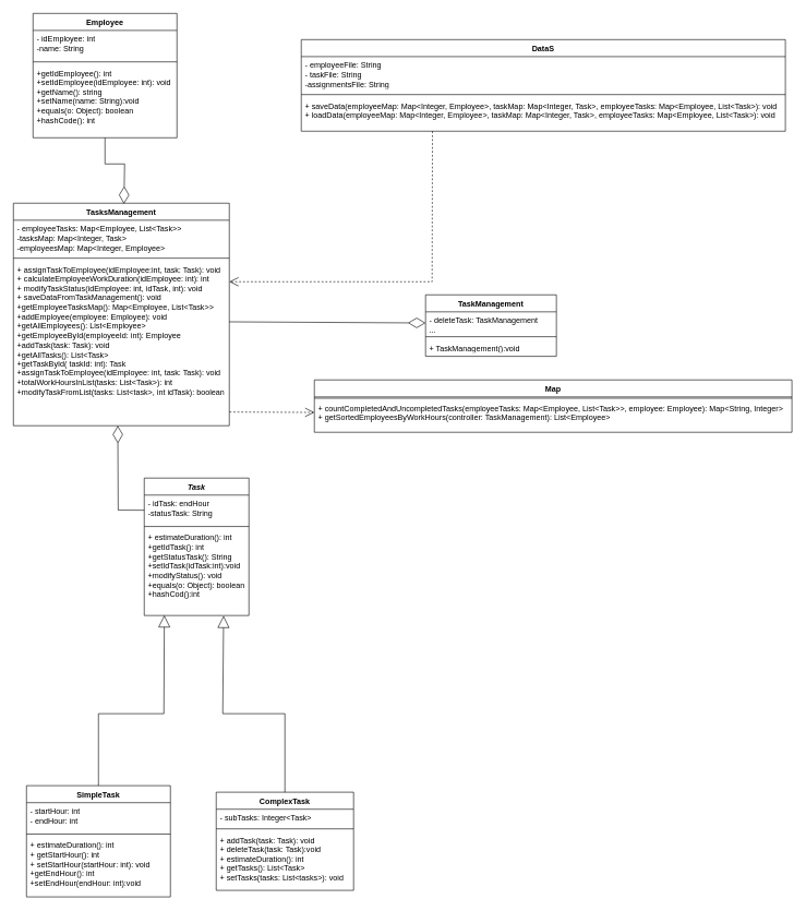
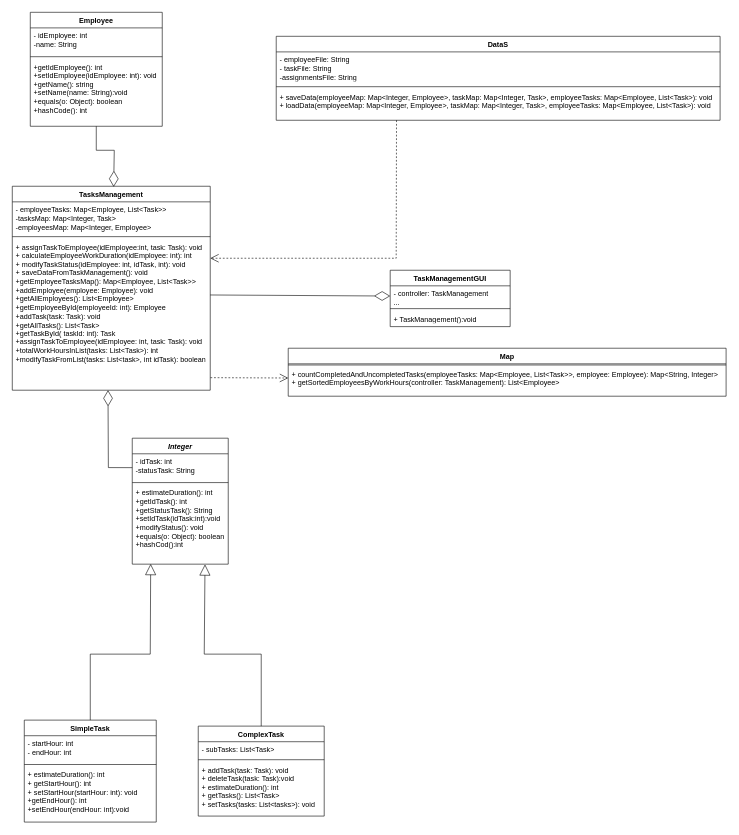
  <mxCell id="0" />
  <mxCell id="1" parent="0" />
  <mxCell id="2" value="Employee" style="swimlane;fontStyle=1;align=center;verticalAlign=top;childLayout=stackLayout;horizontal=1;startSize=26;horizontalStack=0;resizeParent=1;resizeParentMax=0;resizeLast=0;collapsible=1;marginBottom=0;whiteSpace=wrap;html=1;" parent="1" vertex="1"><mxGeometry x="50" y="20" width="220" height="190" as="geometry" /></mxCell>
  <mxCell id="3" value="- idEmployee: int&lt;div&gt;-name: String&lt;/div&gt;" style="text;strokeColor=none;fillColor=none;align=left;verticalAlign=top;spacingLeft=4;spacingRight=4;overflow=hidden;rotatable=0;points=[[0,0.5],[1,0.5]];portConstraint=eastwest;whiteSpace=wrap;html=1;" parent="2" vertex="1"><mxGeometry y="26" width="220" height="44" as="geometry" /></mxCell>
  <mxCell id="4" value="" style="line;strokeWidth=1;fillColor=none;align=left;verticalAlign=middle;spacingTop=-1;spacingLeft=3;spacingRight=3;rotatable=0;labelPosition=right;points=[];portConstraint=eastwest;strokeColor=inherit;" parent="2" vertex="1"><mxGeometry y="70" width="220" height="8" as="geometry" /></mxCell>
  <mxCell id="5" value="+getIdEmployee(): int&lt;div&gt;+setIdEmployee(idEmployee: int): void&lt;/div&gt;&lt;div&gt;+getName(): string&lt;br&gt;+setName(name: String):void&lt;/div&gt;&lt;div&gt;+equals(o: Object): boolean&lt;/div&gt;&lt;div&gt;+hashCode(): int&lt;/div&gt;" style="text;strokeColor=none;fillColor=none;align=left;verticalAlign=top;spacingLeft=4;spacingRight=4;overflow=hidden;rotatable=0;points=[[0,0.5],[1,0.5]];portConstraint=eastwest;whiteSpace=wrap;html=1;" parent="2" vertex="1"><mxGeometry y="78" width="220" height="112" as="geometry" /></mxCell>
  <mxCell id="6" value="TasksManagement" style="swimlane;fontStyle=1;align=center;verticalAlign=top;childLayout=stackLayout;horizontal=1;startSize=26;horizontalStack=0;resizeParent=1;resizeParentMax=0;resizeLast=0;collapsible=1;marginBottom=0;whiteSpace=wrap;html=1;" parent="1" vertex="1"><mxGeometry x="20" y="310" width="330" height="340" as="geometry" /></mxCell>
  <mxCell id="7" value="- employeeTasks: Map&amp;lt;Employee, List&amp;lt;Task&amp;gt;&amp;gt;&lt;div&gt;-tasksMap: Map&amp;lt;Integer, Task&amp;gt;&lt;/div&gt;&lt;div&gt;-employeesMap: Map&amp;lt;Integer, Employee&amp;gt;&lt;/div&gt;&lt;div&gt;&lt;br&gt;&lt;/div&gt;" style="text;strokeColor=none;fillColor=none;align=left;verticalAlign=top;spacingLeft=4;spacingRight=4;overflow=hidden;rotatable=0;points=[[0,0.5],[1,0.5]];portConstraint=eastwest;whiteSpace=wrap;html=1;" parent="6" vertex="1"><mxGeometry y="26" width="330" height="54" as="geometry" /></mxCell>
  <mxCell id="8" value="" style="line;strokeWidth=1;fillColor=none;align=left;verticalAlign=middle;spacingTop=-1;spacingLeft=3;spacingRight=3;rotatable=0;labelPosition=right;points=[];portConstraint=eastwest;strokeColor=inherit;" parent="6" vertex="1"><mxGeometry y="80" width="330" height="8" as="geometry" /></mxCell>
  <mxCell id="9" value="+ assignTaskToEmployee(idEmployee:int, task: Task): void&lt;div&gt;+ calculateEmployeeWorkDuration(idEmployee: int): int&lt;/div&gt;&lt;div&gt;+ modifyTaskStatus(idEmployee: int, idTask, int): void&lt;/div&gt;&lt;div&gt;+ saveDataFromTaskManagement(): void&lt;/div&gt;&lt;div&gt;+getEmployeeTasksMap(): Map&amp;lt;Employee, List&amp;lt;Task&amp;gt;&amp;gt;&lt;/div&gt;&lt;div&gt;+addEmployee(employee: Employee): void&lt;/div&gt;&lt;div&gt;+getAllEmployees(): List&amp;lt;Employee&amp;gt;&lt;/div&gt;&lt;div&gt;+getEmployeeById(employeeId: int): Employee&lt;/div&gt;&lt;div&gt;+addTask(task: Task): void&lt;/div&gt;&lt;div&gt;+getAllTasks(): List&amp;lt;Task&amp;gt;&lt;/div&gt;&lt;div&gt;+getTaskById( taskId: int): Task&lt;/div&gt;&lt;div&gt;+assignTaskToEmployee(idEmployee: int, task: Task): void&lt;/div&gt;&lt;div&gt;+totalWorkHoursInList(tasks: List&amp;lt;Task&amp;gt;): int&lt;/div&gt;&lt;div&gt;+modifyTaskFromList(tasks: List&amp;lt;task&amp;gt;, int idTask): boolean&lt;/div&gt;&lt;div&gt;&lt;br&gt;&lt;/div&gt;&lt;div&gt;&lt;br&gt;&lt;/div&gt;" style="text;strokeColor=none;fillColor=none;align=left;verticalAlign=top;spacingLeft=4;spacingRight=4;overflow=hidden;rotatable=0;points=[[0,0.5],[1,0.5]];portConstraint=eastwest;whiteSpace=wrap;html=1;" parent="6" vertex="1"><mxGeometry y="88" width="330" height="252" as="geometry" /></mxCell>
- <mxCell id="10" value="&lt;i&gt;Task&lt;/i&gt;" style="swimlane;fontStyle=1;align=center;verticalAlign=top;childLayout=stackLayout;horizontal=1;startSize=26;horizontalStack=0;resizeParent=1;resizeParentMax=0;resizeLast=0;collapsible=1;marginBottom=0;whiteSpace=wrap;html=1;" parent="1" vertex="1"><mxGeometry x="220" y="730" width="160" height="210" as="geometry" /></mxCell>
- <mxCell id="11" value="- idTask: endHour&lt;div&gt;-statusTask: String&lt;/div&gt;&lt;div&gt;&lt;br&gt;&lt;/div&gt;" style="text;strokeColor=none;fillColor=none;align=left;verticalAlign=top;spacingLeft=4;spacingRight=4;overflow=hidden;rotatable=0;points=[[0,0.5],[1,0.5]];portConstraint=eastwest;whiteSpace=wrap;html=1;" parent="10" vertex="1"><mxGeometry y="26" width="160" height="44" as="geometry" /></mxCell>
+ <mxCell id="10" value="&lt;i&gt;Integer&lt;/i&gt;" style="swimlane;fontStyle=1;align=center;verticalAlign=top;childLayout=stackLayout;horizontal=1;startSize=26;horizontalStack=0;resizeParent=1;resizeParentMax=0;resizeLast=0;collapsible=1;marginBottom=0;whiteSpace=wrap;html=1;" parent="1" vertex="1"><mxGeometry x="220" y="730" width="160" height="210" as="geometry" /></mxCell>
+ <mxCell id="11" value="- idTask: int&lt;div&gt;-statusTask: String&lt;/div&gt;&lt;div&gt;&lt;br&gt;&lt;/div&gt;" style="text;strokeColor=none;fillColor=none;align=left;verticalAlign=top;spacingLeft=4;spacingRight=4;overflow=hidden;rotatable=0;points=[[0,0.5],[1,0.5]];portConstraint=eastwest;whiteSpace=wrap;html=1;" parent="10" vertex="1"><mxGeometry y="26" width="160" height="44" as="geometry" /></mxCell>
  <mxCell id="12" value="" style="line;strokeWidth=1;fillColor=none;align=left;verticalAlign=middle;spacingTop=-1;spacingLeft=3;spacingRight=3;rotatable=0;labelPosition=right;points=[];portConstraint=eastwest;strokeColor=inherit;" parent="10" vertex="1"><mxGeometry y="70" width="160" height="8" as="geometry" /></mxCell>
  <mxCell id="13" value="+ estimateDuration(): int&lt;div&gt;+getIdTask(): int&lt;/div&gt;&lt;div&gt;+getStatusTask(): String&lt;/div&gt;&lt;div&gt;+setIdTask(idTask:int):void&lt;/div&gt;&lt;div&gt;+modifyStatus(): void&lt;/div&gt;&lt;div&gt;+equals(o: Object): boolean&lt;/div&gt;&lt;div&gt;+hashCod():int&lt;/div&gt;" style="text;strokeColor=none;fillColor=none;align=left;verticalAlign=top;spacingLeft=4;spacingRight=4;overflow=hidden;rotatable=0;points=[[0,0.5],[1,0.5]];portConstraint=eastwest;whiteSpace=wrap;html=1;" parent="10" vertex="1"><mxGeometry y="78" width="160" height="132" as="geometry" /></mxCell>
  <mxCell id="14" value="SimpleTask" style="swimlane;fontStyle=1;align=center;verticalAlign=top;childLayout=stackLayout;horizontal=1;startSize=26;horizontalStack=0;resizeParent=1;resizeParentMax=0;resizeLast=0;collapsible=1;marginBottom=0;whiteSpace=wrap;html=1;" parent="1" vertex="1"><mxGeometry x="40" y="1200" width="220" height="170" as="geometry" /></mxCell>
  <mxCell id="15" value="- startHour: int&lt;div&gt;- endHour: int&lt;/div&gt;" style="text;strokeColor=none;fillColor=none;align=left;verticalAlign=top;spacingLeft=4;spacingRight=4;overflow=hidden;rotatable=0;points=[[0,0.5],[1,0.5]];portConstraint=eastwest;whiteSpace=wrap;html=1;" parent="14" vertex="1"><mxGeometry y="26" width="220" height="44" as="geometry" /></mxCell>
  <mxCell id="16" value="" style="line;strokeWidth=1;fillColor=none;align=left;verticalAlign=middle;spacingTop=-1;spacingLeft=3;spacingRight=3;rotatable=0;labelPosition=right;points=[];portConstraint=eastwest;strokeColor=inherit;" parent="14" vertex="1"><mxGeometry y="70" width="220" height="8" as="geometry" /></mxCell>
  <mxCell id="17" value="+ estimateDuration(): int&lt;div&gt;+ getStartHour(): int&lt;/div&gt;&lt;div&gt;+ setStartHour(startHour: int): void&lt;/div&gt;&lt;div&gt;+getEndHour(): int&lt;/div&gt;&lt;div&gt;+setEndHour(endHour: int):void&lt;/div&gt;" style="text;strokeColor=none;fillColor=none;align=left;verticalAlign=top;spacingLeft=4;spacingRight=4;overflow=hidden;rotatable=0;points=[[0,0.5],[1,0.5]];portConstraint=eastwest;whiteSpace=wrap;html=1;" parent="14" vertex="1"><mxGeometry y="78" width="220" height="92" as="geometry" /></mxCell>
  <mxCell id="18" value="ComplexTask" style="swimlane;fontStyle=1;align=center;verticalAlign=top;childLayout=stackLayout;horizontal=1;startSize=26;horizontalStack=0;resizeParent=1;resizeParentMax=0;resizeLast=0;collapsible=1;marginBottom=0;whiteSpace=wrap;html=1;" parent="1" vertex="1"><mxGeometry x="330" y="1210" width="210" height="150" as="geometry" /></mxCell>
- <mxCell id="19" value="- subTasks: Integer&amp;lt;Task&amp;gt;" style="text;strokeColor=none;fillColor=none;align=left;verticalAlign=top;spacingLeft=4;spacingRight=4;overflow=hidden;rotatable=0;points=[[0,0.5],[1,0.5]];portConstraint=eastwest;whiteSpace=wrap;html=1;" parent="18" vertex="1"><mxGeometry y="26" width="210" height="26" as="geometry" /></mxCell>
+ <mxCell id="19" value="- subTasks: List&amp;lt;Task&amp;gt;" style="text;strokeColor=none;fillColor=none;align=left;verticalAlign=top;spacingLeft=4;spacingRight=4;overflow=hidden;rotatable=0;points=[[0,0.5],[1,0.5]];portConstraint=eastwest;whiteSpace=wrap;html=1;" parent="18" vertex="1"><mxGeometry y="26" width="210" height="26" as="geometry" /></mxCell>
  <mxCell id="20" value="" style="line;strokeWidth=1;fillColor=none;align=left;verticalAlign=middle;spacingTop=-1;spacingLeft=3;spacingRight=3;rotatable=0;labelPosition=right;points=[];portConstraint=eastwest;strokeColor=inherit;" parent="18" vertex="1"><mxGeometry y="52" width="210" height="8" as="geometry" /></mxCell>
  <mxCell id="21" value="+ addTask(task: Task): void&lt;div&gt;+ deleteTask(task: Task):void&lt;/div&gt;&lt;div&gt;+ estimateDuration(): int&lt;/div&gt;&lt;div&gt;+ getTasks(): List&amp;lt;Task&amp;gt;&lt;/div&gt;&lt;div&gt;+ setTasks(tasks: List&amp;lt;tasks&amp;gt;): void&lt;/div&gt;" style="text;strokeColor=none;fillColor=none;align=left;verticalAlign=top;spacingLeft=4;spacingRight=4;overflow=hidden;rotatable=0;points=[[0,0.5],[1,0.5]];portConstraint=eastwest;whiteSpace=wrap;html=1;" parent="18" vertex="1"><mxGeometry y="60" width="210" height="90" as="geometry" /></mxCell>
  <mxCell id="22" value="" style="endArrow=block;endSize=16;endFill=0;html=1;rounded=0;entryX=0.192;entryY=0.997;entryDx=0;entryDy=0;entryPerimeter=0;exitX=0.5;exitY=0;exitDx=0;exitDy=0;" parent="1" source="14" target="13" edge="1"><mxGeometry width="160" relative="1" as="geometry"><mxPoint x="286" y="723" as="sourcePoint" /><mxPoint x="470" y="490" as="targetPoint" /><Array as="points"><mxPoint x="150" y="1090" /><mxPoint x="250" y="1090" /></Array></mxGeometry></mxCell>
  <mxCell id="23" value="" style="endArrow=block;endSize=16;endFill=0;html=1;rounded=0;entryX=0.758;entryY=1.003;entryDx=0;entryDy=0;entryPerimeter=0;exitX=0.5;exitY=0;exitDx=0;exitDy=0;" parent="1" source="18" target="13" edge="1"><mxGeometry x="0.003" width="160" relative="1" as="geometry"><mxPoint x="510" y="720" as="sourcePoint" /><mxPoint x="470" y="490" as="targetPoint" /><mxPoint as="offset" /><Array as="points"><mxPoint x="435" y="1090" /><mxPoint x="340" y="1090" /></Array></mxGeometry></mxCell>
  <mxCell id="24" value="" style="endArrow=diamondThin;endFill=0;endSize=24;html=1;rounded=0;exitX=-0.001;exitY=0.548;exitDx=0;exitDy=0;exitPerimeter=0;entryX=0.483;entryY=1.004;entryDx=0;entryDy=0;entryPerimeter=0;" parent="1" edge="1"><mxGeometry width="160" relative="1" as="geometry"><mxPoint x="220" y="779.102" as="sourcePoint" /><mxPoint x="179.55" y="649.998" as="targetPoint" /><Array as="points"><mxPoint x="180.16" y="778.99" /></Array></mxGeometry></mxCell>
  <mxCell id="25" value="" style="endArrow=diamondThin;endFill=0;endSize=24;html=1;rounded=0;entryX=0.512;entryY=0.003;entryDx=0;entryDy=0;entryPerimeter=0;" parent="1" source="5" target="6" edge="1"><mxGeometry width="160" relative="1" as="geometry"><mxPoint x="160" y="190" as="sourcePoint" /><mxPoint x="350" y="190" as="targetPoint" /><Array as="points"><mxPoint x="160" y="250" /><mxPoint x="190" y="250" /></Array></mxGeometry></mxCell>
  <mxCell id="26" value="DataS" style="swimlane;fontStyle=1;align=center;verticalAlign=top;childLayout=stackLayout;horizontal=1;startSize=26;horizontalStack=0;resizeParent=1;resizeParentMax=0;resizeLast=0;collapsible=1;marginBottom=0;whiteSpace=wrap;html=1;" vertex="1" parent="1"><mxGeometry x="460" y="60" width="740" height="140" as="geometry" /></mxCell>
  <mxCell id="27" value="- employeeFile: String&lt;div&gt;- taskFile: String&lt;/div&gt;&lt;div&gt;-assignmentsFile: String&lt;/div&gt;" style="text;strokeColor=none;fillColor=none;align=left;verticalAlign=top;spacingLeft=4;spacingRight=4;overflow=hidden;rotatable=0;points=[[0,0.5],[1,0.5]];portConstraint=eastwest;whiteSpace=wrap;html=1;" vertex="1" parent="26"><mxGeometry y="26" width="740" height="54" as="geometry" /></mxCell>
  <mxCell id="28" value="" style="line;strokeWidth=1;fillColor=none;align=left;verticalAlign=middle;spacingTop=-1;spacingLeft=3;spacingRight=3;rotatable=0;labelPosition=right;points=[];portConstraint=eastwest;strokeColor=inherit;" vertex="1" parent="26"><mxGeometry y="80" width="740" height="8" as="geometry" /></mxCell>
  <mxCell id="29" value="+ saveData(employeeMap: Map&amp;lt;Integer, Employee&amp;gt;, taskMap: Map&amp;lt;Integer, Task&amp;gt;, employeeTasks: Map&amp;lt;Employee, List&amp;lt;Task&amp;gt;): void&lt;div&gt;+ loadData(&lt;span style=&quot;background-color: transparent; color: light-dark(rgb(0, 0, 0), rgb(255, 255, 255));&quot;&gt;employeeMap: Map&amp;lt;Integer, Employee&amp;gt;, taskMap: Map&amp;lt;Integer, Task&amp;gt;, employeeTasks: Map&amp;lt;Employee, List&amp;lt;Task&amp;gt;): void&lt;/span&gt;&lt;/div&gt;" style="text;strokeColor=none;fillColor=none;align=left;verticalAlign=top;spacingLeft=4;spacingRight=4;overflow=hidden;rotatable=0;points=[[0,0.5],[1,0.5]];portConstraint=eastwest;whiteSpace=wrap;html=1;" vertex="1" parent="26"><mxGeometry y="88" width="740" height="52" as="geometry" /></mxCell>
  <mxCell id="30" value="" style="endArrow=open;endSize=12;dashed=1;html=1;rounded=0;exitX=0.271;exitY=1;exitDx=0;exitDy=0;exitPerimeter=0;" edge="1" parent="1" source="29"><mxGeometry width="160" relative="1" as="geometry"><mxPoint x="340" y="420" as="sourcePoint" /><mxPoint x="350" y="430" as="targetPoint" /><Array as="points"><mxPoint x="660" y="430" /></Array></mxGeometry></mxCell>
- <mxCell id="31" value="TaskManagement" style="swimlane;fontStyle=1;align=center;verticalAlign=top;childLayout=stackLayout;horizontal=1;startSize=26;horizontalStack=0;resizeParent=1;resizeParentMax=0;resizeLast=0;collapsible=1;marginBottom=0;whiteSpace=wrap;html=1;" vertex="1" parent="1"><mxGeometry x="650" y="450" width="200" height="94" as="geometry" /></mxCell>
- <mxCell id="32" value="- deleteTask: TaskManagement&lt;div&gt;...&lt;/div&gt;" style="text;strokeColor=none;fillColor=none;align=left;verticalAlign=top;spacingLeft=4;spacingRight=4;overflow=hidden;rotatable=0;points=[[0,0.5],[1,0.5]];portConstraint=eastwest;whiteSpace=wrap;html=1;" vertex="1" parent="31"><mxGeometry y="26" width="200" height="34" as="geometry" /></mxCell>
+ <mxCell id="31" value="TaskManagementGUI" style="swimlane;fontStyle=1;align=center;verticalAlign=top;childLayout=stackLayout;horizontal=1;startSize=26;horizontalStack=0;resizeParent=1;resizeParentMax=0;resizeLast=0;collapsible=1;marginBottom=0;whiteSpace=wrap;html=1;" vertex="1" parent="1"><mxGeometry x="650" y="450" width="200" height="94" as="geometry" /></mxCell>
+ <mxCell id="32" value="- controller: TaskManagement&lt;div&gt;...&lt;/div&gt;" style="text;strokeColor=none;fillColor=none;align=left;verticalAlign=top;spacingLeft=4;spacingRight=4;overflow=hidden;rotatable=0;points=[[0,0.5],[1,0.5]];portConstraint=eastwest;whiteSpace=wrap;html=1;" vertex="1" parent="31"><mxGeometry y="26" width="200" height="34" as="geometry" /></mxCell>
  <mxCell id="33" value="" style="line;strokeWidth=1;fillColor=none;align=left;verticalAlign=middle;spacingTop=-1;spacingLeft=3;spacingRight=3;rotatable=0;labelPosition=right;points=[];portConstraint=eastwest;strokeColor=inherit;" vertex="1" parent="31"><mxGeometry y="60" width="200" height="8" as="geometry" /></mxCell>
  <mxCell id="34" value="+ TaskManagement():void" style="text;strokeColor=none;fillColor=none;align=left;verticalAlign=top;spacingLeft=4;spacingRight=4;overflow=hidden;rotatable=0;points=[[0,0.5],[1,0.5]];portConstraint=eastwest;whiteSpace=wrap;html=1;" vertex="1" parent="31"><mxGeometry y="68" width="200" height="26" as="geometry" /></mxCell>
  <mxCell id="35" value="" style="endArrow=diamondThin;endFill=0;endSize=24;html=1;rounded=0;exitX=1;exitY=0.37;exitDx=0;exitDy=0;entryX=0;entryY=0.5;entryDx=0;entryDy=0;exitPerimeter=0;" edge="1" parent="1" source="9" target="32"><mxGeometry width="160" relative="1" as="geometry"><mxPoint x="350" y="450" as="sourcePoint" /><mxPoint x="510" y="450" as="targetPoint" /></mxGeometry></mxCell>
  <mxCell id="36" value="Map" style="swimlane;fontStyle=1;align=center;verticalAlign=top;childLayout=stackLayout;horizontal=1;startSize=26;horizontalStack=0;resizeParent=1;resizeParentMax=0;resizeLast=0;collapsible=1;marginBottom=0;whiteSpace=wrap;html=1;" vertex="1" parent="1"><mxGeometry x="480" y="580" width="730" height="80" as="geometry" /></mxCell>
  <mxCell id="37" value="" style="line;strokeWidth=1;fillColor=none;align=left;verticalAlign=middle;spacingTop=-1;spacingLeft=3;spacingRight=3;rotatable=0;labelPosition=right;points=[];portConstraint=eastwest;strokeColor=inherit;" vertex="1" parent="36"><mxGeometry y="26" width="730" height="4" as="geometry" /></mxCell>
  <mxCell id="38" value="+ countCompletedAndUncompletedTasks(employeeTasks: Map&amp;lt;Employee, List&amp;lt;Task&amp;gt;&amp;gt;, employee: Employee): Map&amp;lt;String, Integer&amp;gt;&lt;div&gt;+ getSortedEmployeesByWorkHours(controller: TaskManagement): List&amp;lt;Employee&amp;gt;&lt;/div&gt;" style="text;strokeColor=none;fillColor=none;align=left;verticalAlign=top;spacingLeft=4;spacingRight=4;overflow=hidden;rotatable=0;points=[[0,0.5],[1,0.5]];portConstraint=eastwest;whiteSpace=wrap;html=1;" vertex="1" parent="36"><mxGeometry y="30" width="730" height="50" as="geometry" /></mxCell>
  <mxCell id="39" value="" style="endArrow=open;endSize=12;dashed=1;html=1;rounded=0;exitX=1.001;exitY=0.917;exitDx=0;exitDy=0;exitPerimeter=0;entryX=0;entryY=0.393;entryDx=0;entryDy=0;entryPerimeter=0;" edge="1" parent="1" source="9" target="38"><mxGeometry width="160" relative="1" as="geometry"><mxPoint x="355" y="630" as="sourcePoint" /><mxPoint x="515" y="630" as="targetPoint" /></mxGeometry></mxCell>
